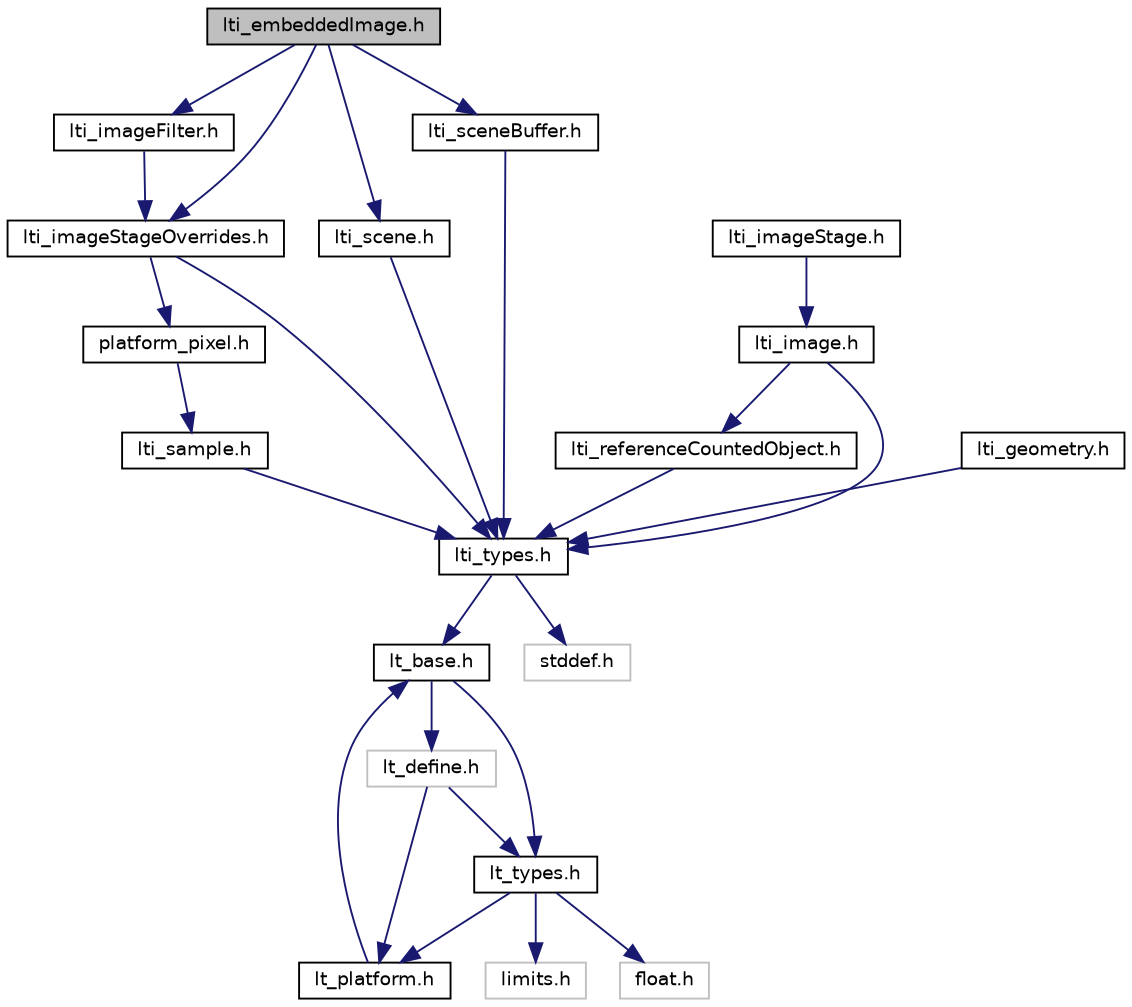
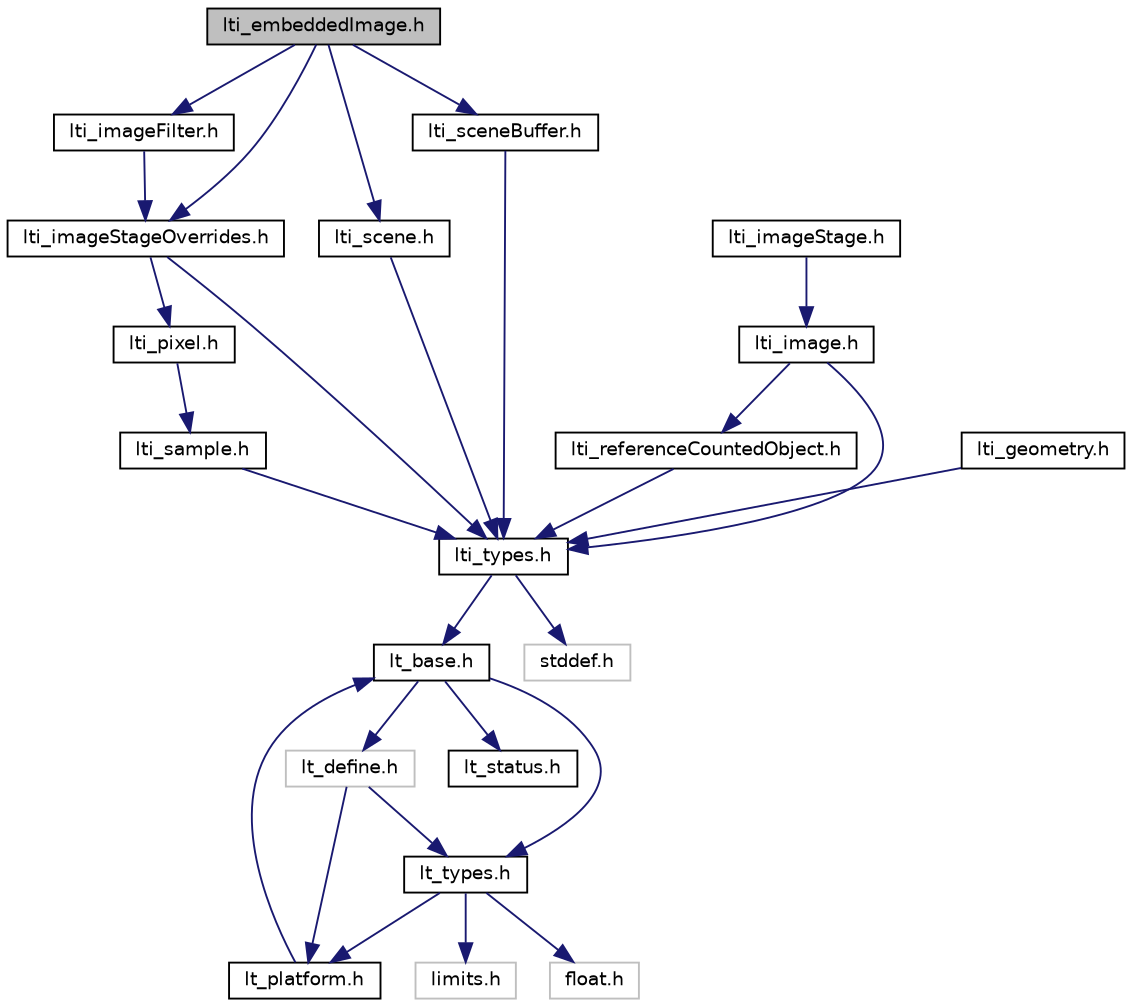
  digraph {
    fontname="DejaVu Sans"
    node [color=black fontname="DejaVu Sans" fontsize=10 shape=record]
    edge [color=midnightblue fontname="DejaVu Sans" fontsize=10 labelfontname=Helvetica labelfontsize=10 style=solid]
    n1 [fillcolor=grey75 fontcolor=black height=0.2 label="lti_embeddedImage.h" style=filled width=0.4]
    n2 [height=0.2 label="lti_imageFilter.h" width=0.4]
    n3 [height=0.2 label="lti_imageStageOverrides.h" width=0.4]
    n4 [height=0.2 label="lti_scene.h" width=0.4]
    n5 [height=0.2 label="lti_sceneBuffer.h" width=0.4]
    n6 [height=0.2 label="lti_types.h" width=0.4]
-   n7 [height=0.2 label="platform_pixel.h" width=0.4]
+   n7 [height=0.2 label="lti_pixel.h" width=0.4]
    n8 [height=0.2 label="lti_imageStage.h" width=0.4]
    n9 [height=0.2 label="lti_image.h" width=0.4]
    n10 [height=0.2 label="lti_referenceCountedObject.h" width=0.4]
    n11 [height=0.2 label="lt_base.h" width=0.4]
    n12 [color=grey75 height=0.2 label="stddef.h" width=0.4]
    n13 [color=grey75 height=0.2 label="lt_define.h" width=0.4]
    n14 [height=0.2 label="lt_types.h" width=0.4]
+   n15 [height=0.2 label="lt_status.h" width=0.4]
    n16 [height=0.2 label="lt_platform.h" width=0.4]
    n17 [color=grey75 height=0.2 label="limits.h" width=0.4]
    n18 [color=grey75 height=0.2 label="float.h" width=0.4]
    n19 [height=0.2 label="lti_sample.h" width=0.4]
    n20 [height=0.2 label="lti_geometry.h" width=0.4]
    n1 -> n2
    n1 -> n3
    n1 -> n4
    n1 -> n5
    n2 -> n3
    n3 -> n6
    n3 -> n7
    n4 -> n6
    n5 -> n6
    n6 -> n11
    n6 -> n12
    n7 -> n19
    n8 -> n9
    n9 -> n6
    n9 -> n10
    n10 -> n6
    n11 -> n13
    n11 -> n14
+   n11 -> n15
    n13 -> n14
    n13 -> n16
    n14 -> n16
    n14 -> n17
    n14 -> n18
    n16 -> n11
    n19 -> n6
    n20 -> n6
  }
